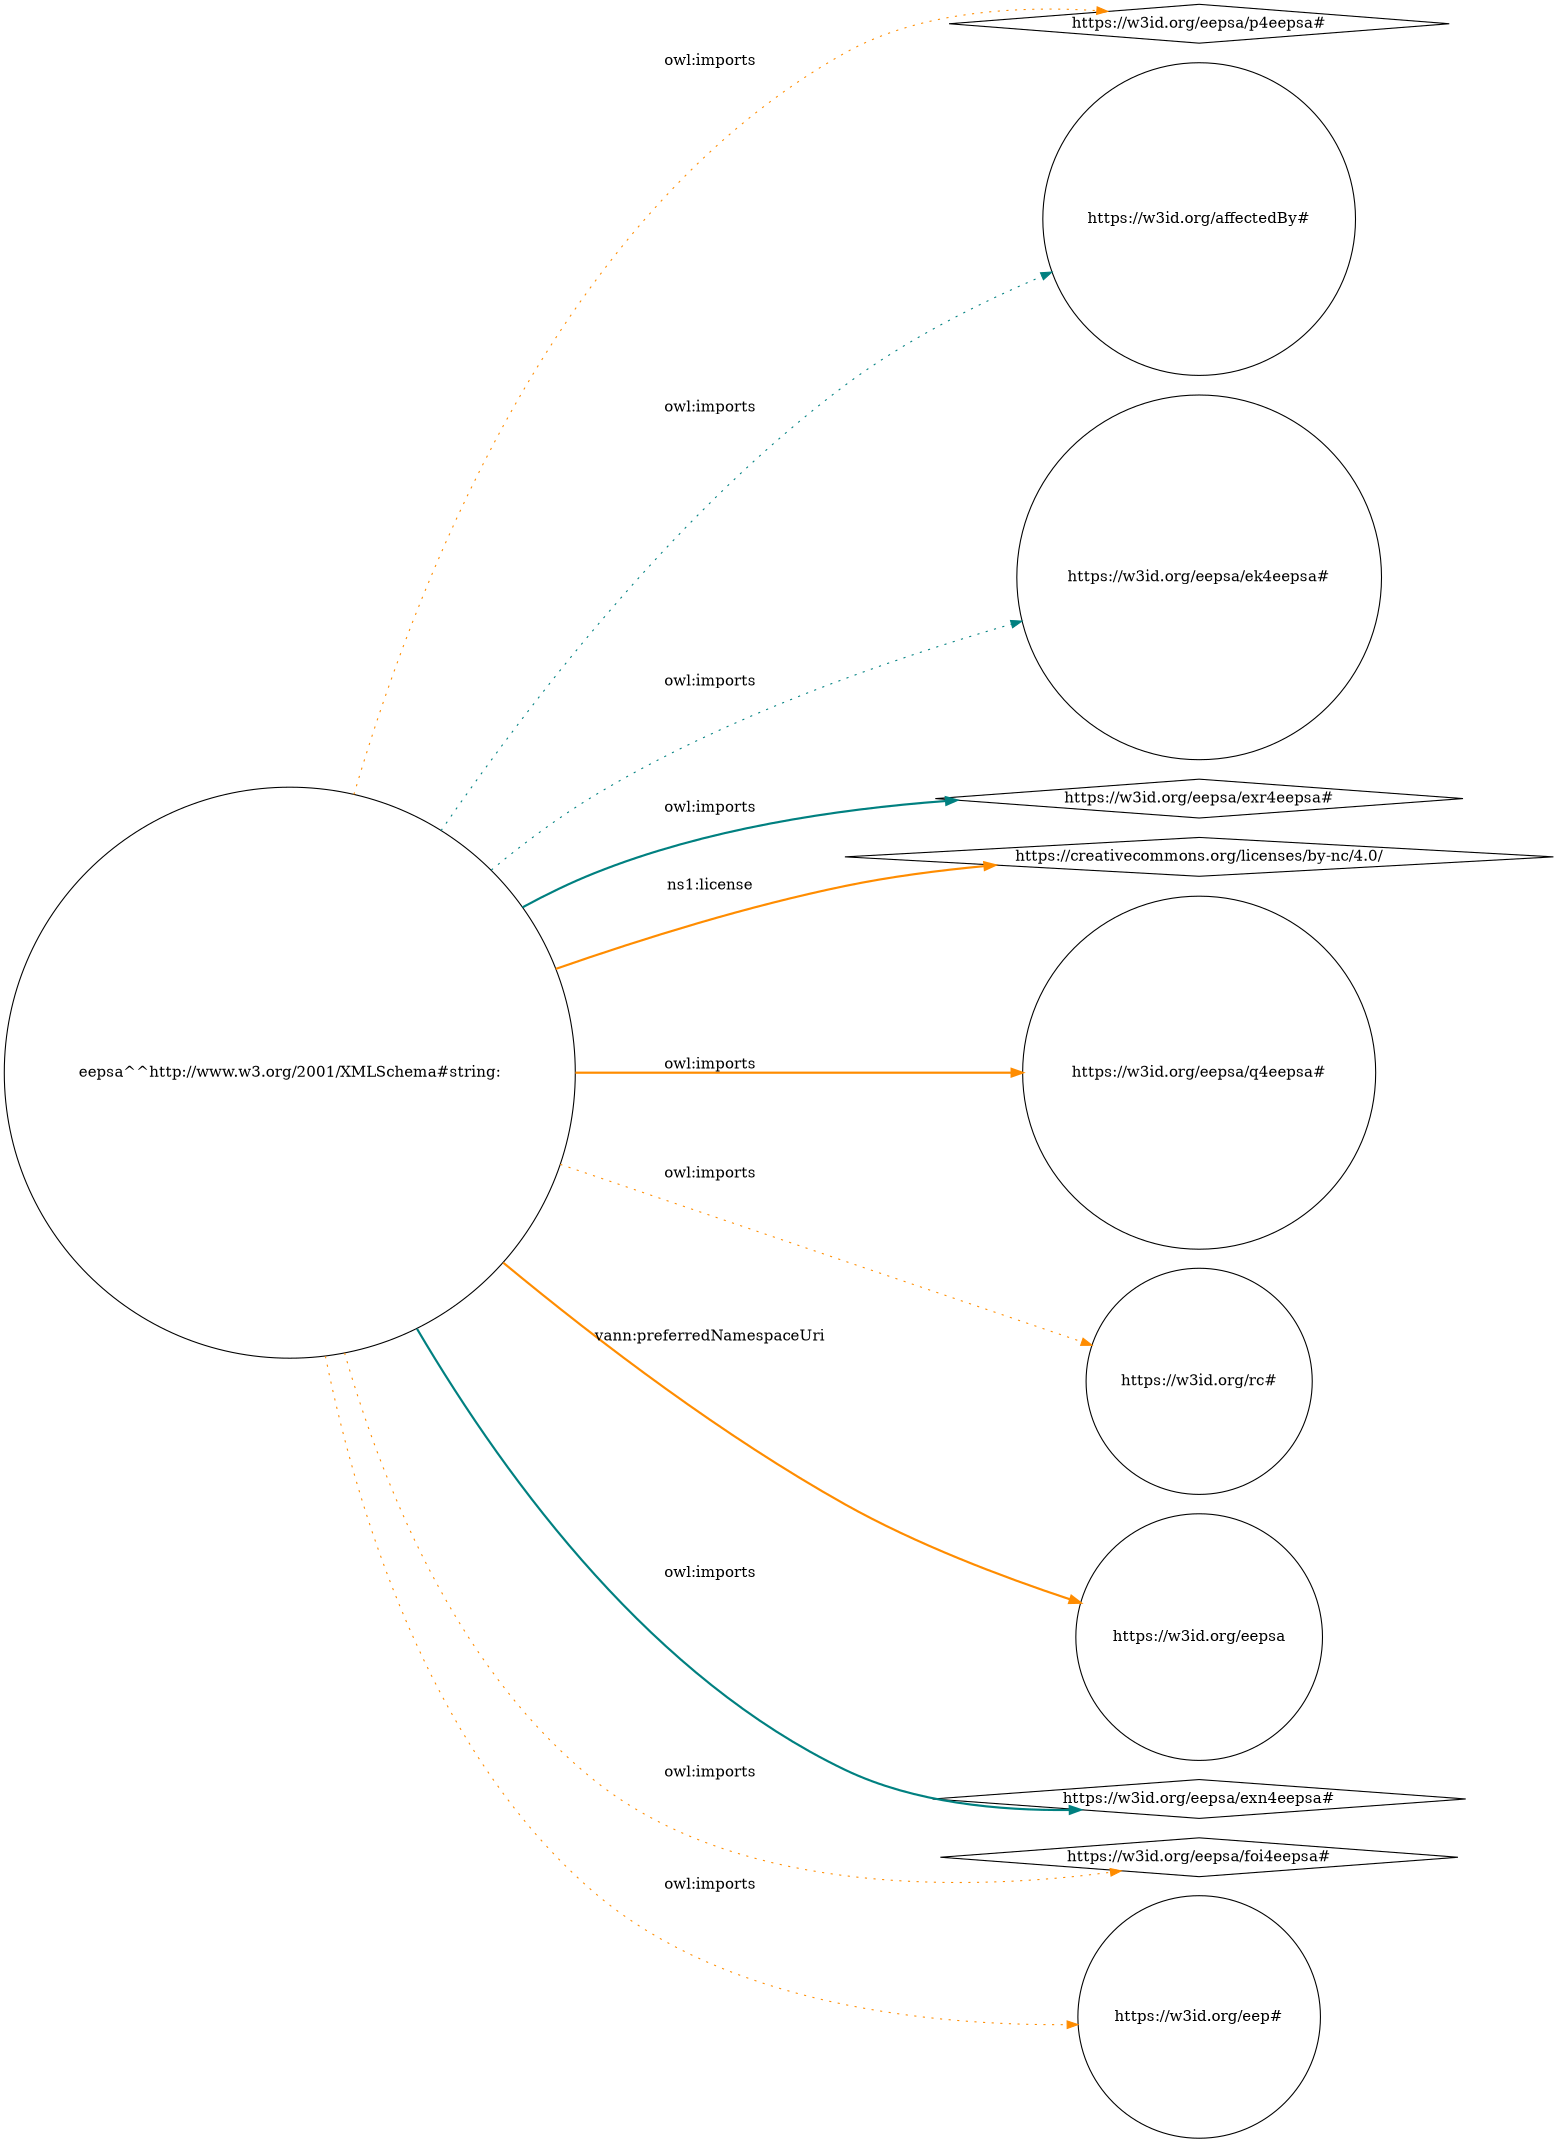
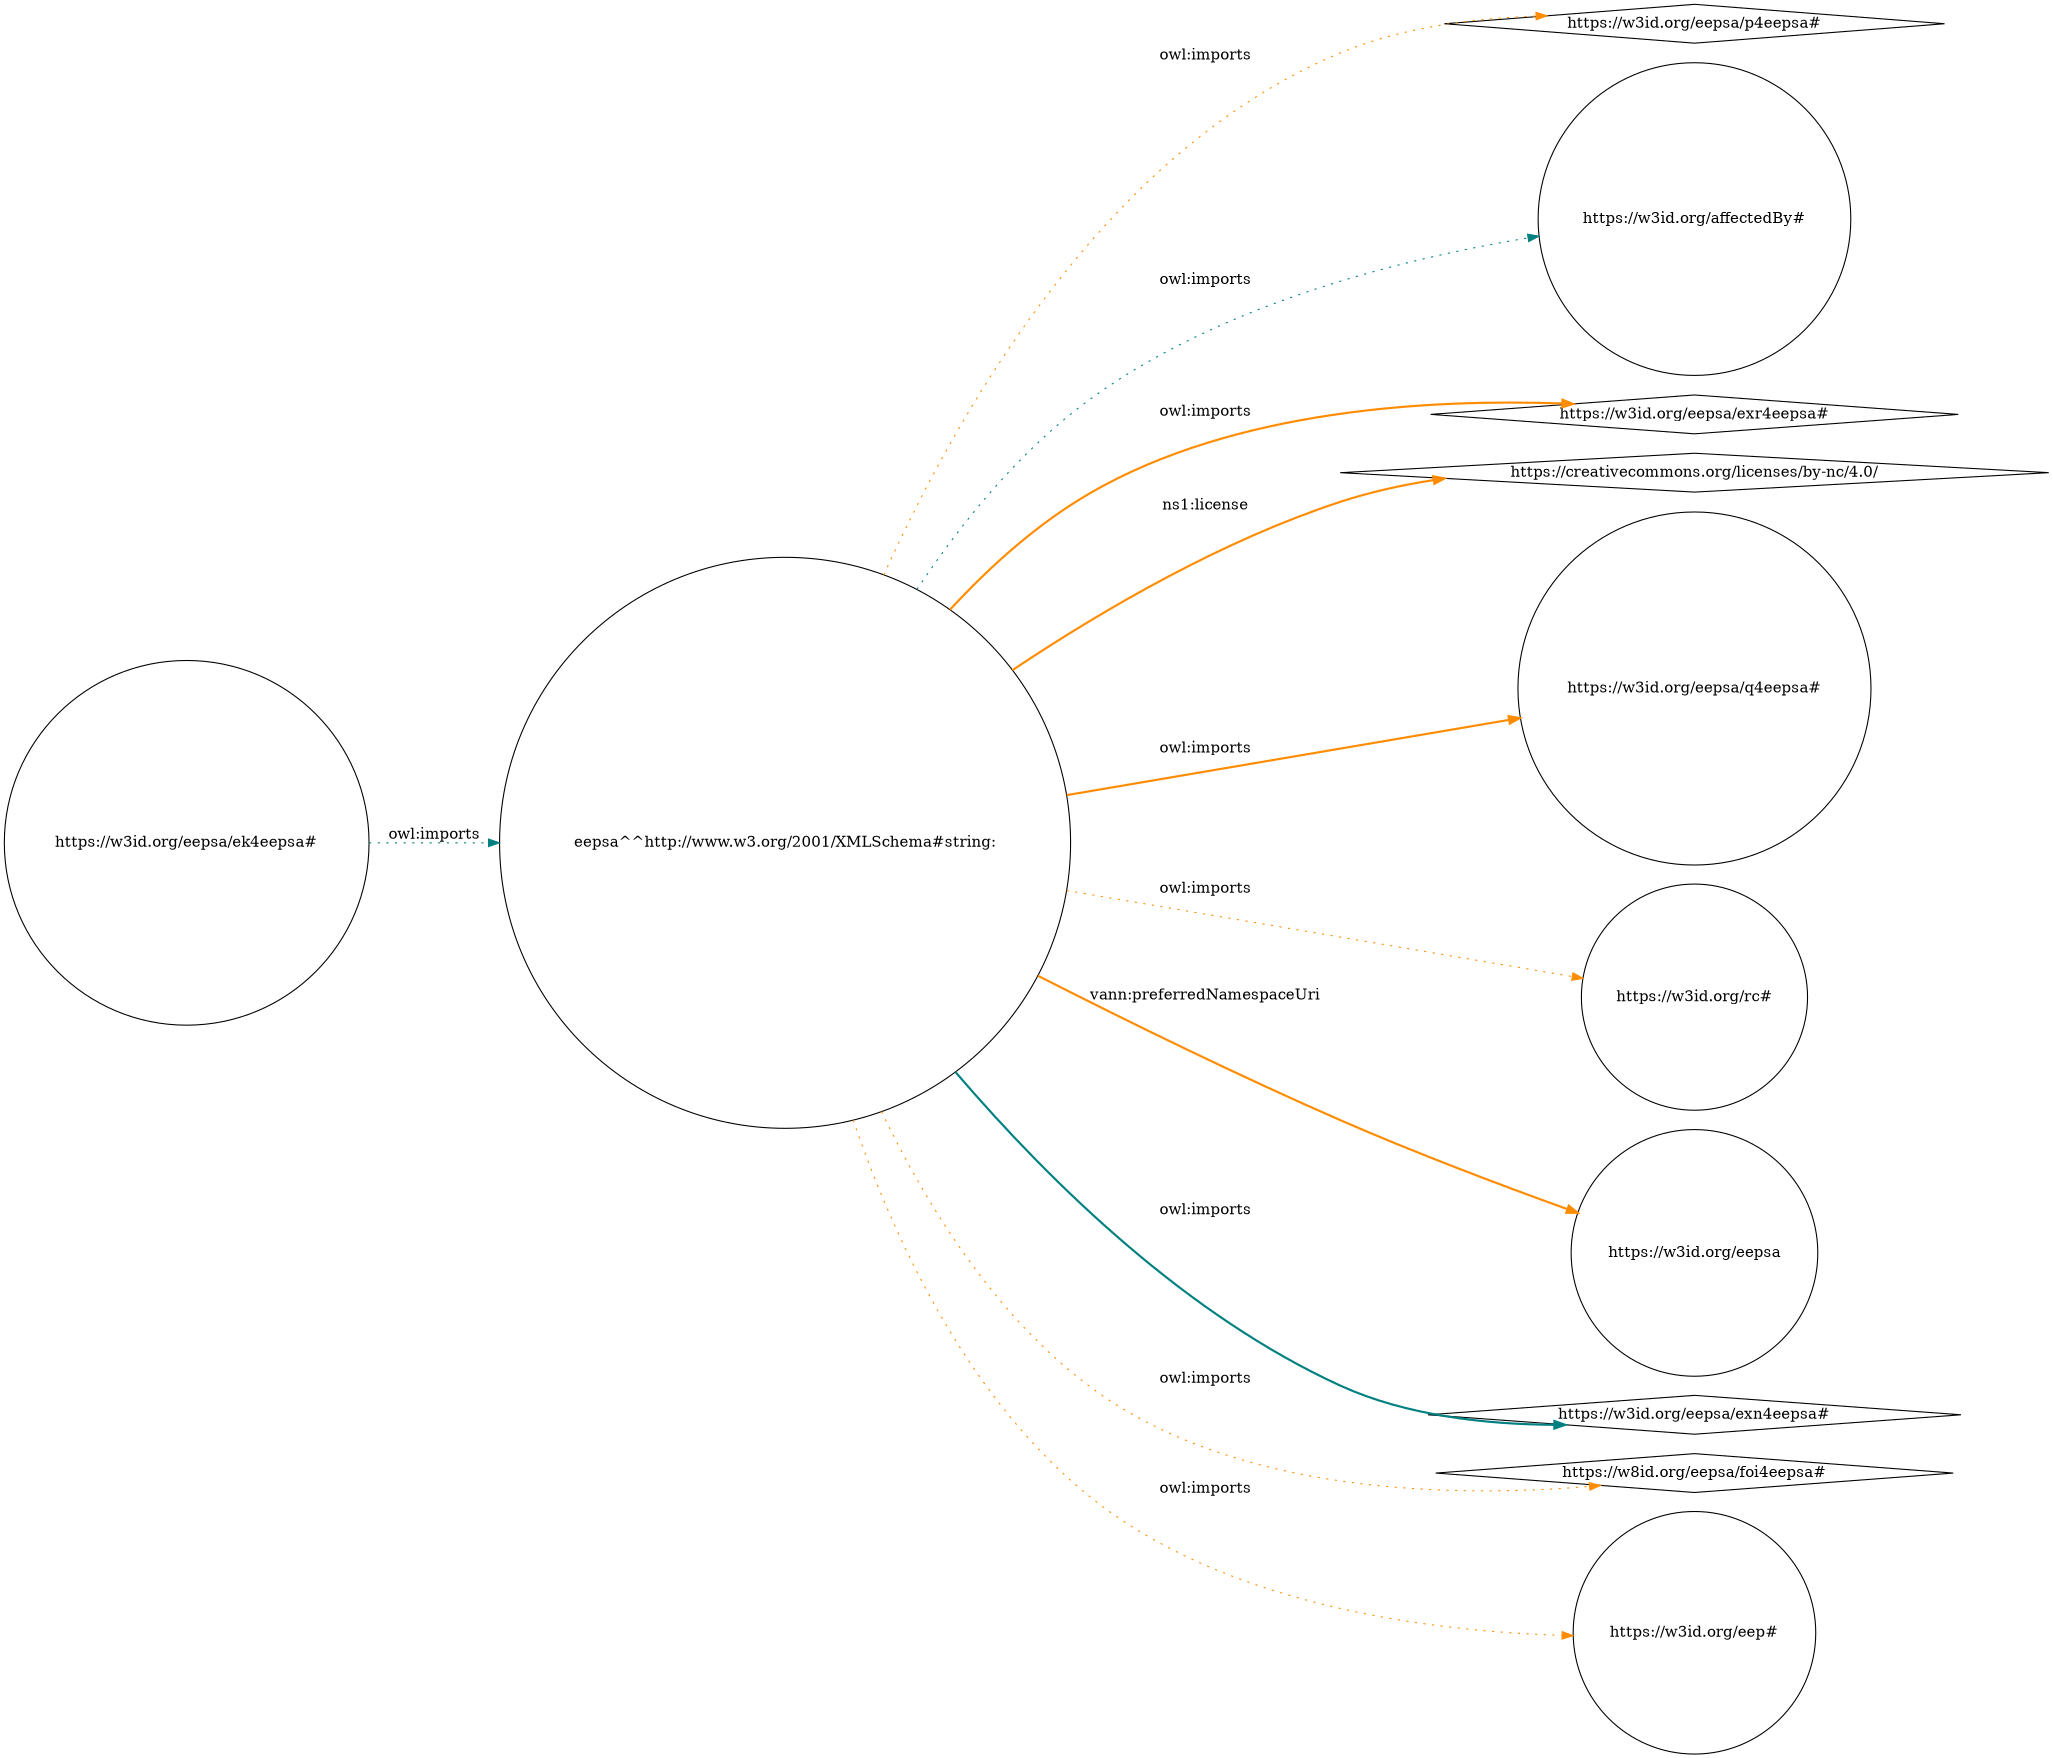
  digraph {
    rankdir=LR
    node [shape=circle]
    edge [color=darkorange style=dotted]
    "https://w3id.org/eepsa/p4eepsa#" [shape=diamond]
    "eepsa^^http://www.w3.org/2001/XMLSchema#string:"
    "https://w3id.org/affectedBy#"
    "https://w3id.org/eepsa/ek4eepsa#"
    "https://w3id.org/eepsa/exr4eepsa#" [shape=diamond]
    "https://creativecommons.org/licenses/by-nc/4.0/" [shape=diamond]
    "https://w3id.org/eepsa/q4eepsa#"
    "https://w3id.org/rc#"
    "https://w3id.org/eepsa"
    "https://w3id.org/eepsa/exn4eepsa#" [shape=diamond]
-   "https://w3id.org/eepsa/foi4eepsa#" [shape=diamond]
+   "https://w3id.org/eepsa/foi4eepsa#" [shape=diamond label="https://w8id.org/eepsa/foi4eepsa#"]
    "https://w3id.org/eep#"
    "eepsa^^http://www.w3.org/2001/XMLSchema#string:" -> "https://w3id.org/eepsa/p4eepsa#" [label="owl:imports"]
    "eepsa^^http://www.w3.org/2001/XMLSchema#string:" -> "https://w3id.org/affectedBy#" [color=teal label="owl:imports"]
-   "eepsa^^http://www.w3.org/2001/XMLSchema#string:" -> "https://w3id.org/eepsa/ek4eepsa#" [color=teal label="owl:imports"]
-   "eepsa^^http://www.w3.org/2001/XMLSchema#string:" -> "https://w3id.org/eepsa/exr4eepsa#" [color=teal label="owl:imports" style=bold]
+   "https://w3id.org/eepsa/ek4eepsa#" -> "eepsa^^http://www.w3.org/2001/XMLSchema#string:" [color=teal label="owl:imports"]
+   "eepsa^^http://www.w3.org/2001/XMLSchema#string:" -> "https://w3id.org/eepsa/exr4eepsa#" [label="owl:imports" style=bold]
    "eepsa^^http://www.w3.org/2001/XMLSchema#string:" -> "https://creativecommons.org/licenses/by-nc/4.0/" [label="ns1:license" style=bold]
    "eepsa^^http://www.w3.org/2001/XMLSchema#string:" -> "https://w3id.org/eepsa/q4eepsa#" [label="owl:imports" style=bold]
    "eepsa^^http://www.w3.org/2001/XMLSchema#string:" -> "https://w3id.org/rc#" [label="owl:imports"]
    "eepsa^^http://www.w3.org/2001/XMLSchema#string:" -> "https://w3id.org/eepsa" [label="vann:preferredNamespaceUri" style=bold]
    "eepsa^^http://www.w3.org/2001/XMLSchema#string:" -> "https://w3id.org/eepsa/exn4eepsa#" [color=teal label="owl:imports" style=bold]
    "eepsa^^http://www.w3.org/2001/XMLSchema#string:" -> "https://w3id.org/eepsa/foi4eepsa#" [label="owl:imports"]
    "eepsa^^http://www.w3.org/2001/XMLSchema#string:" -> "https://w3id.org/eep#" [label="owl:imports"]
  }
